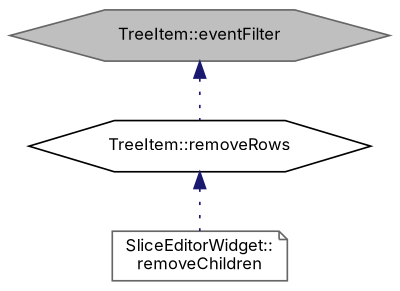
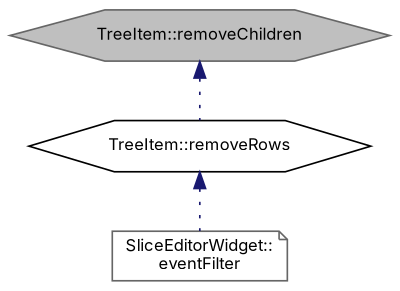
  digraph {
    fontname=Inter
    rankdir=TB
    node [color=gray40 fillcolor=white fontname=Inter fontsize=10 shape=hexagon style=filled]
    edge [color=midnightblue dir=back fontname=Inter fontsize=10 labelfontname=Helvetica labelfontsize=10 style=dotted]
-   n1 [fillcolor=grey75 fontcolor=black height=0.2 label="TreeItem::eventFilter" width=0.4]
+   n1 [fillcolor=grey75 fontcolor=black height=0.2 label="TreeItem::removeChildren" width=0.4]
    n2 [color=black height=0.2 label="TreeItem::removeRows" width=0.4]
-   n3 [height=0.2 label="SliceEditorWidget::\lremoveChildren" shape=note width=0.4]
+   n3 [height=0.2 label="SliceEditorWidget::\leventFilter" shape=note width=0.4]
    n1 -> n2
    n2 -> n3
  }
